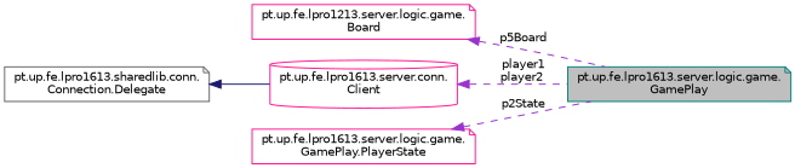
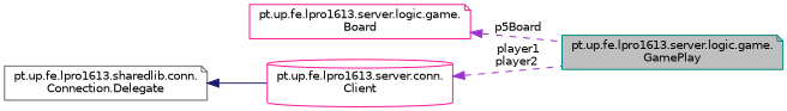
  digraph {
    rankdir=LR
    node [color=deeppink fillcolor=white fontname=Helvetica fontsize=10 shape=note style=filled]
    edge [color=darkorchid3 dir=back fontname=Helvetica fontsize=10 labelfontname=Helvetica labelfontsize=10 style=dashed]
    n1 [color=teal fillcolor=grey75 fontcolor=black height=0.2 label="pt.up.fe.lpro1613.server.logic.game.\lGamePlay" width=0.4]
-   n2 [height=0.2 label="pt.up.fe.lpro1213.server.logic.game.\lBoard" width=0.4]
+   n2 [height=0.2 label="pt.up.fe.lpro1613.server.logic.game.\lBoard" width=0.4]
    n3 [height=0.2 label="pt.up.fe.lpro1613.server.conn.\lClient" shape=cylinder width=0.4]
    n4 [color=gray40 height=0.2 label="pt.up.fe.lpro1613.sharedlib.conn.\lConnection.Delegate" width=0.4]
-   n5 [height=0.2 label="pt.up.fe.lpro1613.server.logic.game.\lGamePlay.PlayerState" width=0.4]
    n2 -> n1 [label=" p5Board"]
    n3 -> n1 [label=" player1\nplayer2"]
    n4 -> n3 [color=midnightblue style=solid]
-   n5 -> n1 [label=" p2State"]
  }
